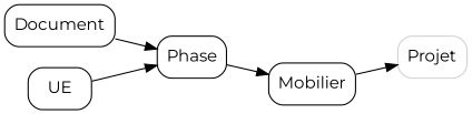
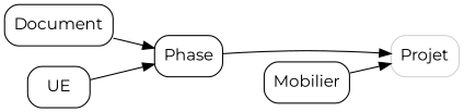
  digraph {
    fontname=Montserrat
    rankdir=LR
    node [fontname=Montserrat shape=box style=rounded]
    edge [fontname=Montserrat]
    Projet [color=grey82]
    Document
    Phase
    Mobilier
    UE
    Document -> Phase
-   Phase -> Mobilier
+   Phase -> Projet
    Mobilier -> Projet
    UE -> Phase
  }
